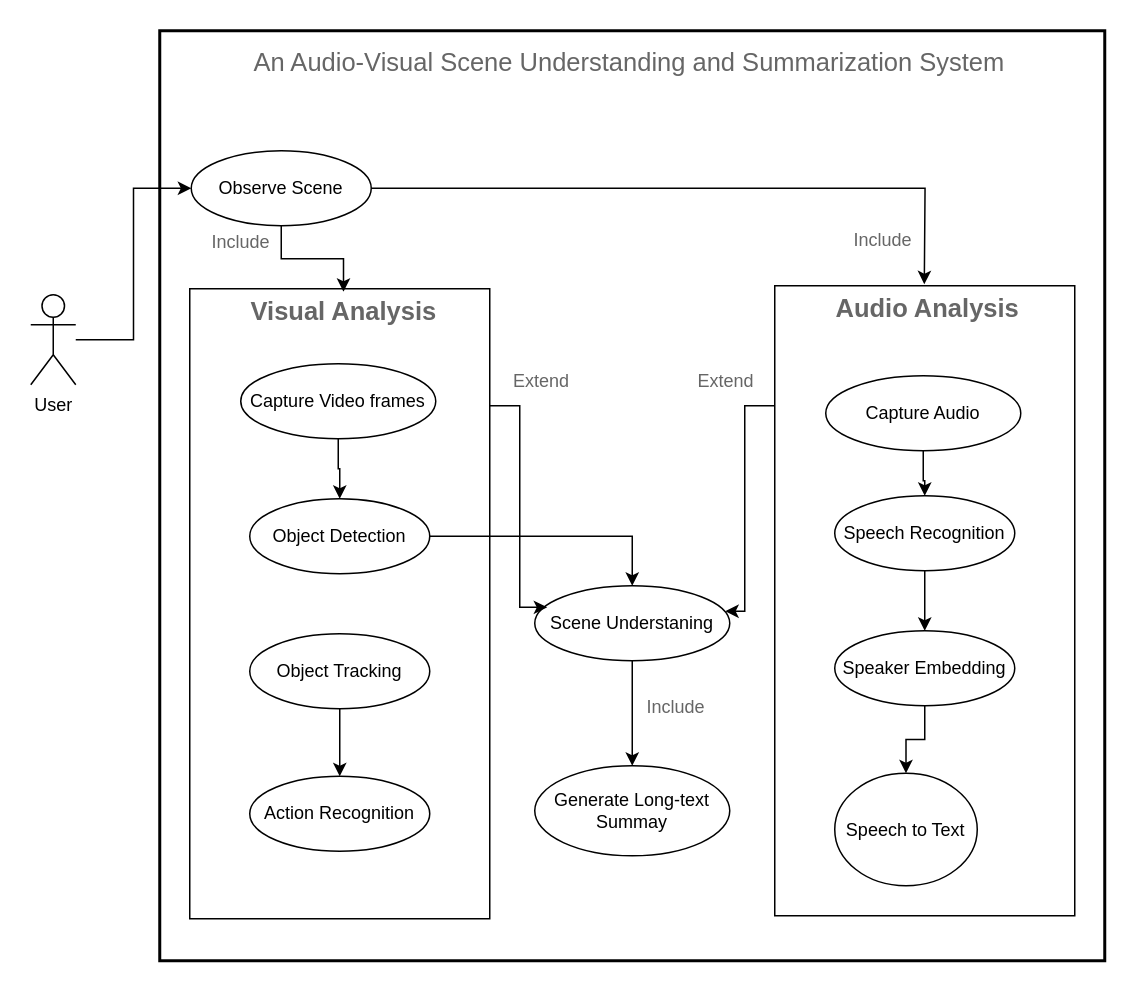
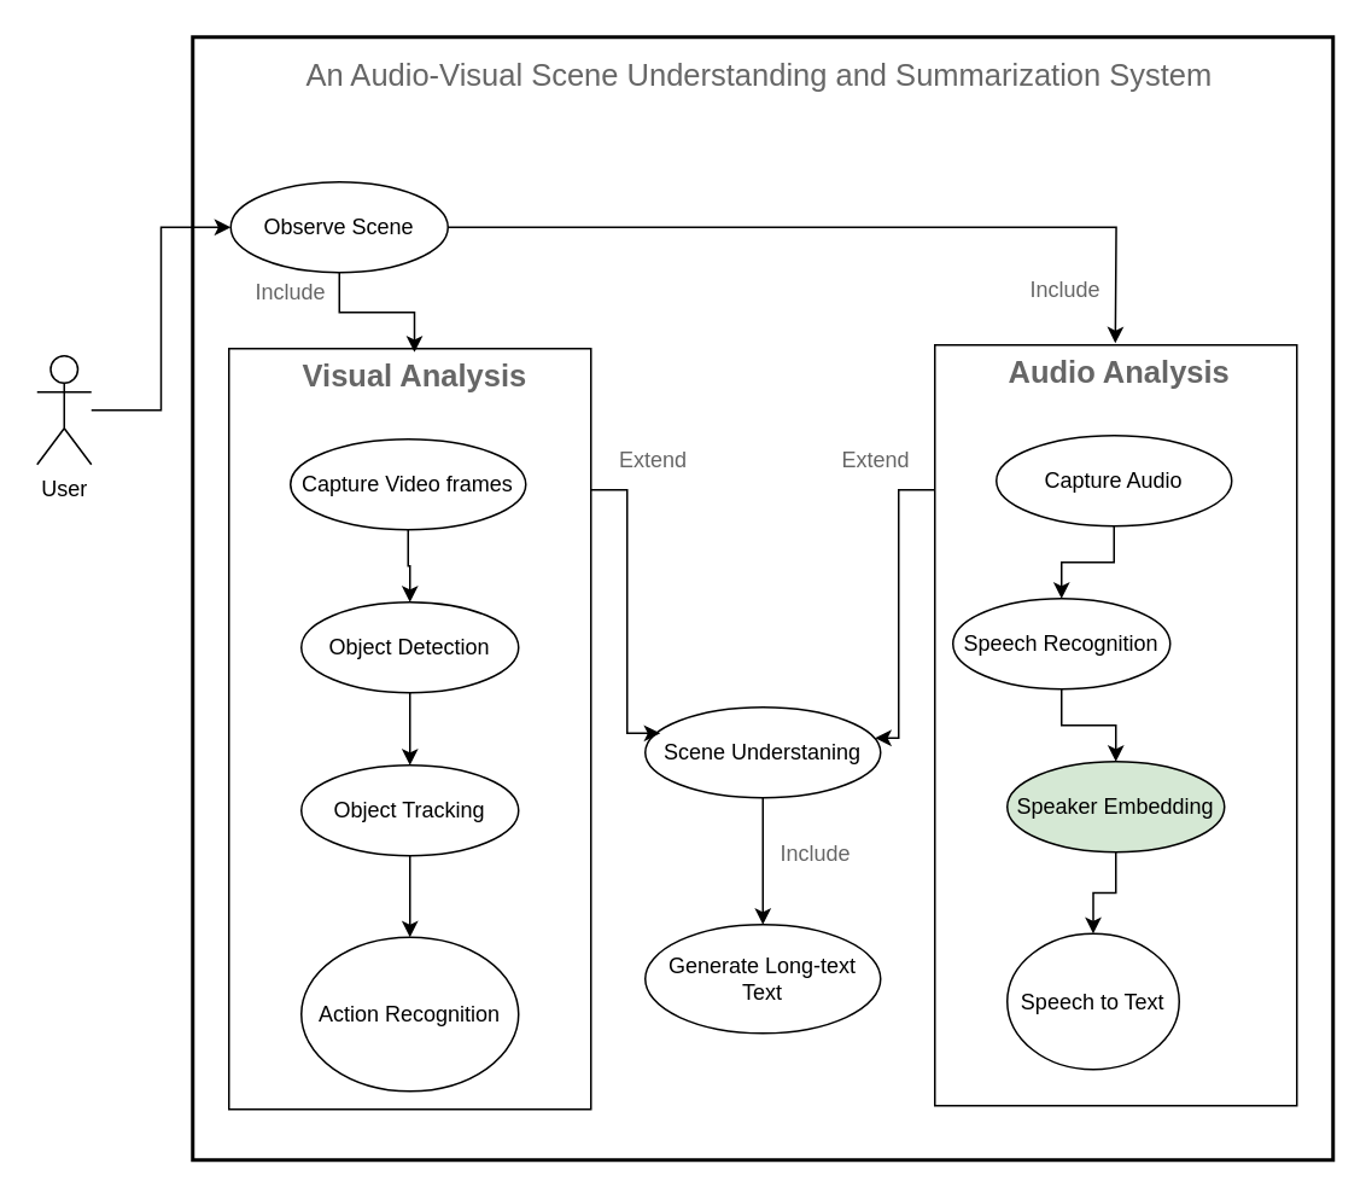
  <mxCell id="0" />
  <mxCell id="1" parent="0" />
  <mxCell id="2" value="" style="rounded=0;whiteSpace=wrap;html=1;strokeWidth=2;" vertex="1" parent="1"><mxGeometry x="106" y="20" width="630" height="620" as="geometry" /></mxCell>
  <mxCell id="3" value="" style="rounded=0;whiteSpace=wrap;html=1;perimeterSpacing=0;" vertex="1" parent="1"><mxGeometry x="126" y="192" width="200" height="420" as="geometry" /></mxCell>
  <mxCell id="4" style="edgeStyle=orthogonalEdgeStyle;rounded=0;orthogonalLoop=1;jettySize=auto;html=1;entryX=0;entryY=0.5;entryDx=0;entryDy=0;" edge="1" parent="1" source="5" target="7"><mxGeometry relative="1" as="geometry" /></mxCell>
  <mxCell id="5" value="User" style="shape=umlActor;verticalLabelPosition=bottom;verticalAlign=top;html=1;outlineConnect=0;" vertex="1" parent="1"><mxGeometry x="20" y="196" width="30" height="60" as="geometry" /></mxCell>
  <mxCell id="6" value="" style="edgeStyle=orthogonalEdgeStyle;rounded=0;orthogonalLoop=1;jettySize=auto;html=1;" edge="1" parent="1" source="7" target="15"><mxGeometry relative="1" as="geometry" /></mxCell>
  <mxCell id="7" value="Observe Scene" style="ellipse;whiteSpace=wrap;html=1;" vertex="1" parent="1"><mxGeometry x="127" y="100" width="120" height="50" as="geometry" /></mxCell>
  <mxCell id="8" value="" style="edgeStyle=orthogonalEdgeStyle;rounded=0;orthogonalLoop=1;jettySize=auto;html=1;" edge="1" parent="1" source="9" target="11"><mxGeometry relative="1" as="geometry" /></mxCell>
  <mxCell id="9" value="Capture Video frames" style="ellipse;whiteSpace=wrap;html=1;" vertex="1" parent="1"><mxGeometry x="160" y="242" width="130" height="50" as="geometry" /></mxCell>
- <mxCell id="10" value="" style="edgeStyle=orthogonalEdgeStyle;rounded=0;orthogonalLoop=1;jettySize=auto;html=1;" edge="1" parent="1" source="11" target="26"><mxGeometry relative="1" as="geometry" /></mxCell>
+ <mxCell id="10" value="" style="edgeStyle=orthogonalEdgeStyle;rounded=0;orthogonalLoop=1;jettySize=auto;html=1;" edge="1" parent="1" source="11" target="13"><mxGeometry relative="1" as="geometry" /></mxCell>
  <mxCell id="11" value="Object Detection" style="ellipse;whiteSpace=wrap;html=1;" vertex="1" parent="1"><mxGeometry x="166" y="332" width="120" height="50" as="geometry" /></mxCell>
  <mxCell id="12" value="" style="edgeStyle=orthogonalEdgeStyle;rounded=0;orthogonalLoop=1;jettySize=auto;html=1;" edge="1" parent="1" source="13" target="14"><mxGeometry relative="1" as="geometry" /></mxCell>
  <mxCell id="13" value="Object Tracking" style="ellipse;whiteSpace=wrap;html=1;" vertex="1" parent="1"><mxGeometry x="166" y="422" width="120" height="50" as="geometry" /></mxCell>
- <mxCell id="14" value="Action Recognition" style="ellipse;whiteSpace=wrap;html=1;" vertex="1" parent="1"><mxGeometry x="166" y="517" width="120" height="50" as="geometry" /></mxCell>
+ <mxCell id="14" value="Action Recognition" style="ellipse;whiteSpace=wrap;html=1;" vertex="1" parent="1"><mxGeometry x="166" y="517" width="120" height="85" as="geometry" /></mxCell>
  <mxCell id="15" value="&lt;b&gt;Visual Analysis&lt;/b&gt;" style="strokeWidth=0;shadow=0;dashed=1;align=center;html=1;shape=mxgraph.mockup.text.textBox;fontColor=#666666;align=left;fontSize=17;spacingLeft=4;spacingTop=-3;whiteSpace=wrap;strokeColor=none;mainText=;dashPattern=1 4;" vertex="1" parent="1"><mxGeometry x="161" y="194" width="135" height="30" as="geometry" /></mxCell>
  <mxCell id="16" value="" style="rounded=0;whiteSpace=wrap;html=1;" vertex="1" parent="1"><mxGeometry x="516" y="190" width="200" height="420" as="geometry" /></mxCell>
  <mxCell id="17" value="" style="edgeStyle=orthogonalEdgeStyle;rounded=0;orthogonalLoop=1;jettySize=auto;html=1;" edge="1" parent="1" source="18" target="20"><mxGeometry relative="1" as="geometry" /></mxCell>
- <mxCell id="18" value="Capture Audio" style="ellipse;whiteSpace=wrap;html=1;" vertex="1" parent="1"><mxGeometry x="550" y="250" width="130" height="50" as="geometry" /></mxCell>
+ <mxCell id="18" value="Capture Audio" style="ellipse;whiteSpace=wrap;html=1;" vertex="1" parent="1"><mxGeometry x="550" y="240" width="130" height="50" as="geometry" /></mxCell>
  <mxCell id="19" value="" style="edgeStyle=orthogonalEdgeStyle;rounded=0;orthogonalLoop=1;jettySize=auto;html=1;" edge="1" parent="1" source="20" target="22"><mxGeometry relative="1" as="geometry" /></mxCell>
- <mxCell id="20" value="Speech Recognition" style="ellipse;whiteSpace=wrap;html=1;" vertex="1" parent="1"><mxGeometry x="556" y="330" width="120" height="50" as="geometry" /></mxCell>
+ <mxCell id="20" value="Speech Recognition" style="ellipse;whiteSpace=wrap;html=1;" vertex="1" parent="1"><mxGeometry x="526" y="330" width="120" height="50" as="geometry" /></mxCell>
  <mxCell id="21" value="" style="edgeStyle=orthogonalEdgeStyle;rounded=0;orthogonalLoop=1;jettySize=auto;html=1;" edge="1" parent="1" source="22" target="23"><mxGeometry relative="1" as="geometry" /></mxCell>
- <mxCell id="22" value="Speaker Embedding" style="ellipse;whiteSpace=wrap;html=1;" vertex="1" parent="1"><mxGeometry x="556" y="420" width="120" height="50" as="geometry" /></mxCell>
+ <mxCell id="22" value="Speaker Embedding" style="ellipse;whiteSpace=wrap;html=1;fillColor=#d5e8d4;" vertex="1" parent="1"><mxGeometry x="556" y="420" width="120" height="50" as="geometry" /></mxCell>
  <mxCell id="23" value="Speech to Text" style="ellipse;whiteSpace=wrap;html=1;" vertex="1" parent="1"><mxGeometry x="556" y="515" width="95" height="75" as="geometry" /></mxCell>
  <mxCell id="24" value="&lt;b&gt;Audio Analysis&lt;/b&gt;" style="strokeWidth=0;shadow=0;dashed=1;align=center;html=1;shape=mxgraph.mockup.text.textBox;fontColor=#666666;align=left;fontSize=17;spacingLeft=4;spacingTop=-3;whiteSpace=wrap;strokeColor=none;mainText=;dashPattern=1 4;" vertex="1" parent="1"><mxGeometry x="551" y="192" width="135" height="30" as="geometry" /></mxCell>
  <mxCell id="25" value="" style="edgeStyle=orthogonalEdgeStyle;rounded=0;orthogonalLoop=1;jettySize=auto;html=1;" edge="1" parent="1" source="26" target="27"><mxGeometry relative="1" as="geometry" /></mxCell>
  <mxCell id="26" value="Scene Understaning" style="ellipse;whiteSpace=wrap;html=1;" vertex="1" parent="1"><mxGeometry x="356" y="390" width="130" height="50" as="geometry" /></mxCell>
- <mxCell id="27" value="Generate Long-text Summay" style="ellipse;whiteSpace=wrap;html=1;" vertex="1" parent="1"><mxGeometry x="356" y="510" width="130" height="60" as="geometry" /></mxCell>
+ <mxCell id="27" value="Generate Long-text Text" style="ellipse;whiteSpace=wrap;html=1;" vertex="1" parent="1"><mxGeometry x="356" y="510" width="130" height="60" as="geometry" /></mxCell>
  <mxCell id="28" style="edgeStyle=orthogonalEdgeStyle;rounded=0;orthogonalLoop=1;jettySize=auto;html=1;entryX=0.583;entryY=-0.1;entryDx=0;entryDy=0;entryPerimeter=0;exitX=1;exitY=0.5;exitDx=0;exitDy=0;" edge="1" parent="1" source="7"><mxGeometry relative="1" as="geometry"><mxPoint x="256" y="126" as="sourcePoint" /><mxPoint x="615.705" y="189" as="targetPoint" /></mxGeometry></mxCell>
  <mxCell id="29" style="edgeStyle=orthogonalEdgeStyle;rounded=0;orthogonalLoop=1;jettySize=auto;html=1;entryX=0.064;entryY=0.287;entryDx=0;entryDy=0;entryPerimeter=0;" edge="1" parent="1" source="3" target="26"><mxGeometry relative="1" as="geometry"><Array as="points"><mxPoint x="346" y="270" /><mxPoint x="346" y="404" /></Array></mxGeometry></mxCell>
  <mxCell id="30" style="edgeStyle=orthogonalEdgeStyle;rounded=0;orthogonalLoop=1;jettySize=auto;html=1;entryX=0.977;entryY=0.34;entryDx=0;entryDy=0;entryPerimeter=0;" edge="1" parent="1" source="16" target="26"><mxGeometry relative="1" as="geometry"><Array as="points"><mxPoint x="496" y="270" /><mxPoint x="496" y="407" /></Array></mxGeometry></mxCell>
  <mxCell id="31" value="&lt;font style=&quot;font-size: 12px;&quot;&gt;Include&lt;/font&gt;" style="strokeWidth=1;shadow=0;dashed=0;align=center;html=1;shape=mxgraph.mockup.text.textBox;fontColor=#666666;align=left;fontSize=17;spacingLeft=4;spacingTop=-3;whiteSpace=wrap;strokeColor=none;mainText=" vertex="1" parent="1"><mxGeometry x="135" y="151" width="50" height="20" as="geometry" /></mxCell>
  <mxCell id="32" value="&lt;font style=&quot;font-size: 12px;&quot;&gt;Extend&lt;/font&gt;" style="strokeWidth=1;shadow=0;dashed=0;align=center;html=1;shape=mxgraph.mockup.text.textBox;fontColor=#666666;align=left;fontSize=17;spacingLeft=4;spacingTop=-3;whiteSpace=wrap;strokeColor=none;mainText=" vertex="1" parent="1"><mxGeometry x="336" y="239" width="70" height="30" as="geometry" /></mxCell>
  <mxCell id="33" value="&lt;font style=&quot;font-size: 12px;&quot;&gt;Include&lt;/font&gt;" style="strokeWidth=1;shadow=0;dashed=0;align=center;html=1;shape=mxgraph.mockup.text.textBox;fontColor=#666666;align=left;fontSize=17;spacingLeft=4;spacingTop=-3;whiteSpace=wrap;strokeColor=none;mainText=" vertex="1" parent="1"><mxGeometry x="563" y="150" width="50" height="20" as="geometry" /></mxCell>
  <mxCell id="34" value="&lt;font style=&quot;font-size: 12px;&quot;&gt;Extend&lt;/font&gt;" style="strokeWidth=1;shadow=0;dashed=0;align=center;html=1;shape=mxgraph.mockup.text.textBox;fontColor=#666666;align=left;fontSize=17;spacingLeft=4;spacingTop=-3;whiteSpace=wrap;strokeColor=none;mainText=" vertex="1" parent="1"><mxGeometry x="459" y="239" width="46" height="30" as="geometry" /></mxCell>
  <mxCell id="35" value="&lt;font style=&quot;font-size: 12px;&quot;&gt;Include&lt;/font&gt;" style="strokeWidth=1;shadow=0;dashed=0;align=center;html=1;shape=mxgraph.mockup.text.textBox;fontColor=#666666;align=left;fontSize=17;spacingLeft=4;spacingTop=-3;whiteSpace=wrap;strokeColor=none;mainText=" vertex="1" parent="1"><mxGeometry x="425" y="461" width="50" height="20" as="geometry" /></mxCell>
  <mxCell id="36" value="An Audio-Visual Scene Understanding and&amp;nbsp;Summarization&amp;nbsp;System" style="strokeWidth=1;shadow=0;dashed=0;align=center;html=1;shape=mxgraph.mockup.text.textBox;fontColor=#666666;align=left;fontSize=17;spacingLeft=4;spacingTop=-3;whiteSpace=wrap;strokeColor=none;mainText=" vertex="1" parent="1"><mxGeometry x="163" y="28" width="514" height="30" as="geometry" /></mxCell>
